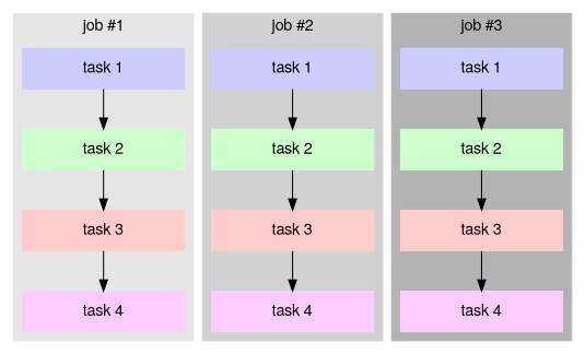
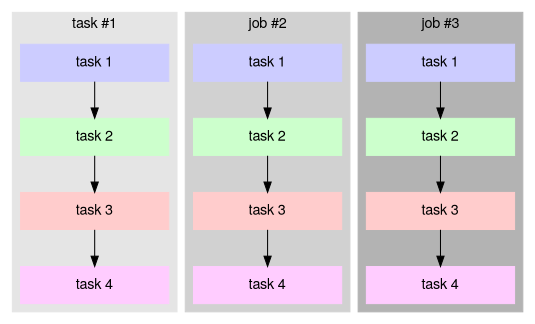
  digraph {
    fontname="Helvetica,Arial,sans-serif"
    node [color="#ccccff" fontname="Helvetica,Arial,sans-serif" shape=box style=filled]
    edge [fontname="Helvetica,Arial,sans-serif"]
    n1 [label="task 1" width=2]
    n2 [color="#ccffcc" label="task 2" width=2]
    n3 [color="#ffcccc" label="task 3" width=2]
    n4 [color="#ffccff" label="task 4" width=2]
    n5 [label="task 1" width=2]
    n6 [color="#ccffcc" label="task 2" width=2]
    n7 [color="#ffcccc" label="task 3" width=2]
    n8 [color="#ffccff" label="task 4" width=2]
    n9 [label="task 1" width=2]
    n10 [color="#ccffcc" label="task 2" width=2]
    n11 [color="#ffcccc" label="task 3" width=2]
    n12 [color="#ffccff" label="task 4" width=2]
    subgraph cluster_1 {
      color=grey90
-     label="job #1"
+     label="task #1"
      style=filled
      n1
      n2
      n3
      n4
    }
    subgraph cluster_2 {
      color=grey82
      label="job #2"
      style=filled
      n5
      n6
      n7
      n8
    }
    subgraph cluster_3 {
      color=grey70
      label="job #3"
      style=filled
      n9
      n10
      n11
      n12
    }
    n1 -> n2
    n2 -> n3
    n3 -> n4
    n5 -> n6
    n6 -> n7
    n7 -> n8
    n9 -> n10
    n10 -> n11
    n11 -> n12
  }
